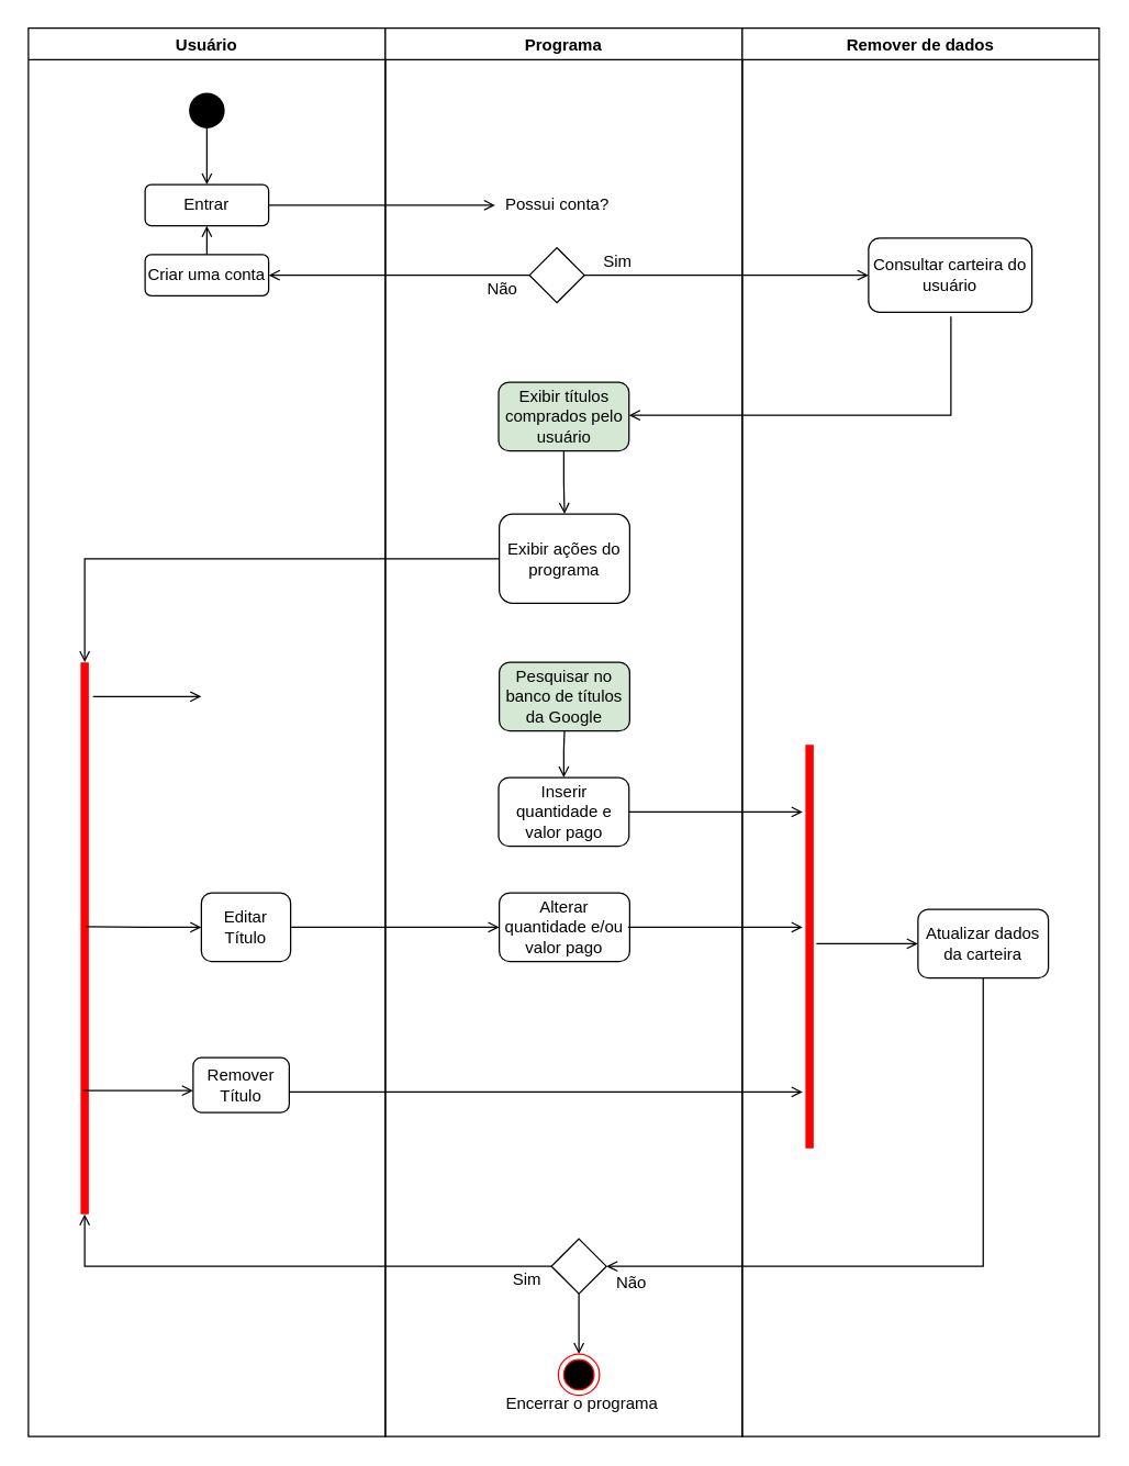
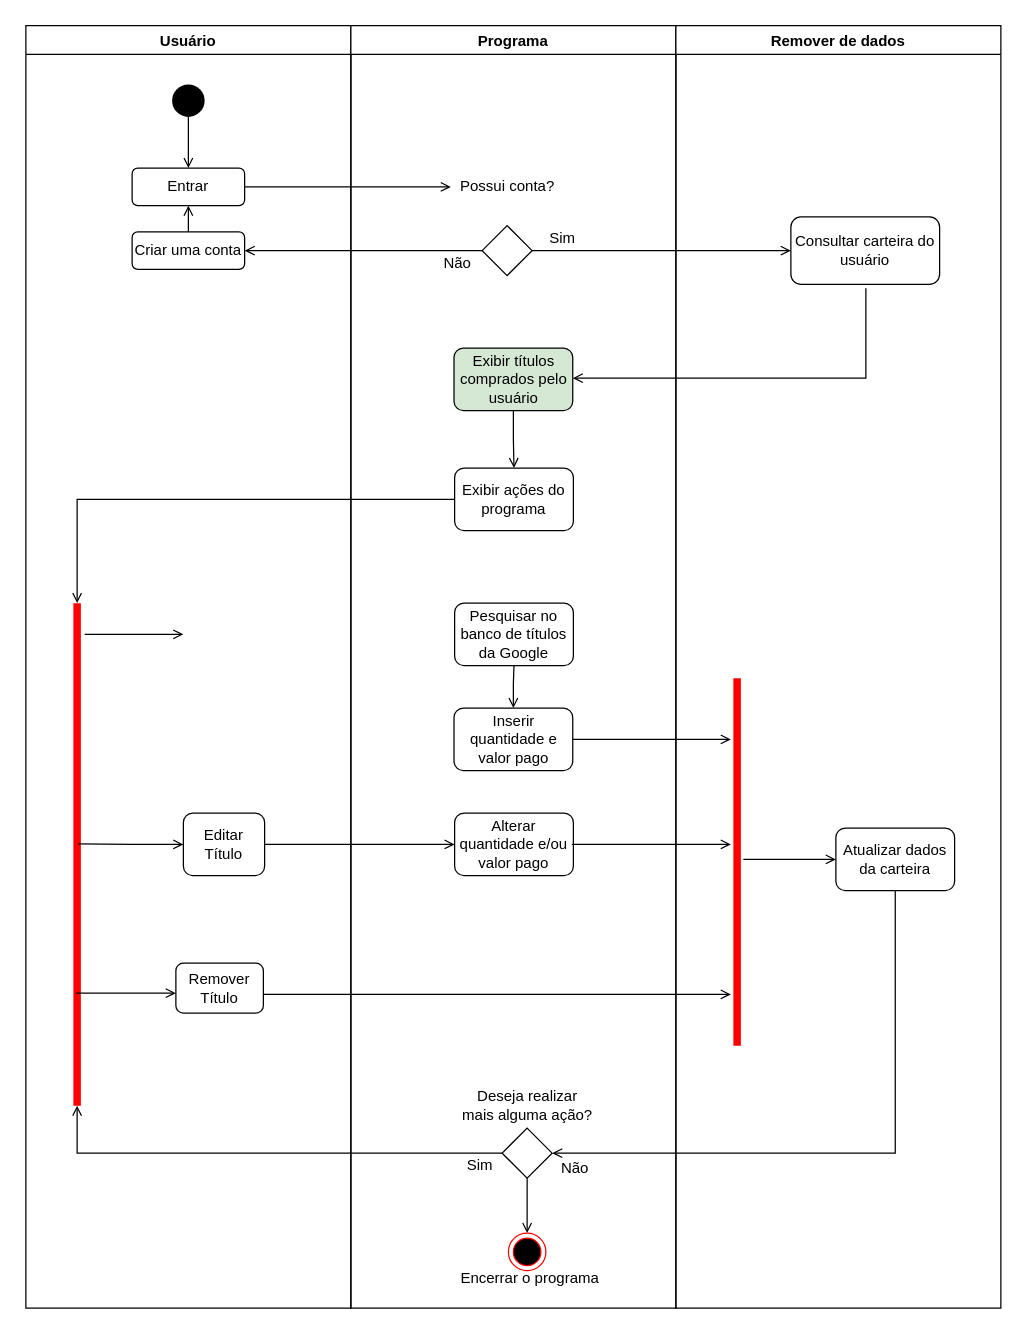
  <mxCell id="0" />
  <mxCell id="1" parent="0" />
  <mxCell id="2" value="Usuário" style="swimlane;" parent="1" vertex="1"><mxGeometry x="20" y="20" width="260" height="1026" as="geometry" /></mxCell>
  <mxCell id="3" value="" style="edgeStyle=orthogonalEdgeStyle;rounded=0;orthogonalLoop=1;jettySize=auto;html=1;endArrow=open;endFill=0;" parent="2" source="4" target="5" edge="1"><mxGeometry relative="1" as="geometry" /></mxCell>
  <mxCell id="4" value="" style="shape=waypoint;sketch=0;fillStyle=solid;size=6;pointerEvents=1;points=[];fillColor=none;resizable=0;rotatable=0;perimeter=centerPerimeter;snapToPoint=1;strokeWidth=11;" parent="2" vertex="1"><mxGeometry x="110" y="40" width="40" height="40" as="geometry" /></mxCell>
  <mxCell id="5" value="Entrar" style="rounded=1;whiteSpace=wrap;html=1;strokeWidth=1;" parent="2" vertex="1"><mxGeometry x="85" y="114" width="90" height="30" as="geometry" /></mxCell>
  <mxCell id="6" value="" style="edgeStyle=orthogonalEdgeStyle;rounded=0;orthogonalLoop=1;jettySize=auto;html=1;endArrow=open;endFill=0;" edge="1" parent="2" source="7" target="5"><mxGeometry relative="1" as="geometry" /></mxCell>
  <mxCell id="7" value="Criar uma conta" style="rounded=1;whiteSpace=wrap;html=1;strokeWidth=1;" parent="2" vertex="1"><mxGeometry x="85" y="165" width="90" height="30" as="geometry" /></mxCell>
  <mxCell id="8" value="" style="shape=line;html=1;strokeWidth=6;strokeColor=#ff0000;direction=south;" parent="2" vertex="1"><mxGeometry x="36" y="462" width="10" height="402" as="geometry" /></mxCell>
  <mxCell id="9" style="edgeStyle=orthogonalEdgeStyle;rounded=0;orthogonalLoop=1;jettySize=auto;html=1;entryX=0.458;entryY=0.4;entryDx=0;entryDy=0;entryPerimeter=0;startArrow=open;startFill=0;endArrow=none;endFill=0;" edge="1" parent="2" source="10"><mxGeometry relative="1" as="geometry"><mxPoint x="42.0" y="654.636" as="targetPoint" /></mxGeometry></mxCell>
  <mxCell id="10" value="Editar Título" style="rounded=1;whiteSpace=wrap;html=1;strokeWidth=1;" parent="2" vertex="1"><mxGeometry x="126" y="630" width="65" height="50" as="geometry" /></mxCell>
  <mxCell id="11" value="&lt;div&gt;Remover&lt;/div&gt;&lt;div&gt;Título&lt;br&gt;&lt;/div&gt;" style="rounded=1;whiteSpace=wrap;html=1;strokeWidth=1;" parent="2" vertex="1"><mxGeometry x="120" y="750" width="70" height="40" as="geometry" /></mxCell>
  <mxCell id="12" style="edgeStyle=orthogonalEdgeStyle;rounded=0;orthogonalLoop=1;jettySize=auto;html=1;startArrow=none;startFill=0;endArrow=open;endFill=0;" parent="2" edge="1"><mxGeometry relative="1" as="geometry"><mxPoint x="47" y="486.96" as="sourcePoint" /><mxPoint x="126" y="486.96" as="targetPoint" /></mxGeometry></mxCell>
  <mxCell id="13" style="edgeStyle=orthogonalEdgeStyle;rounded=0;orthogonalLoop=1;jettySize=auto;html=1;entryX=0;entryY=0.5;entryDx=0;entryDy=0;startArrow=none;startFill=0;endArrow=open;endFill=0;" parent="2" edge="1"><mxGeometry relative="1" as="geometry"><mxPoint x="40" y="774.0" as="sourcePoint" /><mxPoint x="120" y="774.0" as="targetPoint" /></mxGeometry></mxCell>
  <mxCell id="14" value="Programa" style="swimlane;" parent="1" vertex="1"><mxGeometry x="280" y="20" width="260" height="1026" as="geometry" /></mxCell>
  <mxCell id="15" value="" style="rhombus;whiteSpace=wrap;html=1;" parent="14" vertex="1"><mxGeometry x="105" y="160" width="40" height="40" as="geometry" /></mxCell>
  <mxCell id="16" value="Possui conta?" style="text;html=1;align=center;verticalAlign=middle;resizable=0;points=[];autosize=1;strokeColor=none;fillColor=none;" parent="14" vertex="1"><mxGeometry x="80" y="119" width="90" height="20" as="geometry" /></mxCell>
  <mxCell id="17" value="Sim" style="text;html=1;align=center;verticalAlign=middle;resizable=0;points=[];autosize=1;strokeColor=none;fillColor=none;" parent="14" vertex="1"><mxGeometry x="149" y="160" width="40" height="20" as="geometry" /></mxCell>
  <mxCell id="18" value="Não" style="text;html=1;align=center;verticalAlign=middle;resizable=0;points=[];autosize=1;strokeColor=none;fillColor=none;" parent="14" vertex="1"><mxGeometry x="65" y="180" width="40" height="20" as="geometry" /></mxCell>
  <mxCell id="19" style="edgeStyle=orthogonalEdgeStyle;rounded=0;orthogonalLoop=1;jettySize=auto;html=1;entryX=0.5;entryY=0;entryDx=0;entryDy=0;endArrow=open;endFill=0;" parent="14" source="20" target="21" edge="1"><mxGeometry relative="1" as="geometry" /></mxCell>
  <mxCell id="20" value="Exibir títulos comprados pelo usuário" style="rounded=1;whiteSpace=wrap;html=1;strokeWidth=1;fillColor=#d5e8d4;" parent="14" vertex="1"><mxGeometry x="82.5" y="258" width="95" height="50" as="geometry" /></mxCell>
- <mxCell id="21" value="Exibir ações do programa" style="rounded=1;whiteSpace=wrap;html=1;strokeWidth=1;" parent="14" vertex="1"><mxGeometry x="83" y="354" width="95" height="65" as="geometry" /></mxCell>
- <mxCell id="22" value="Pesquisar no banco de títulos da Google" style="rounded=1;whiteSpace=wrap;html=1;strokeWidth=1;fillColor=#d5e8d4;" vertex="1" parent="14"><mxGeometry x="83" y="462" width="95" height="50" as="geometry" /></mxCell>
+ <mxCell id="21" value="Exibir ações do programa" style="rounded=1;whiteSpace=wrap;html=1;strokeWidth=1;" parent="14" vertex="1"><mxGeometry x="83" y="354" width="95" height="50" as="geometry" /></mxCell>
+ <mxCell id="22" value="Pesquisar no banco de títulos da Google" style="rounded=1;whiteSpace=wrap;html=1;strokeWidth=1;" vertex="1" parent="14"><mxGeometry x="83" y="462" width="95" height="50" as="geometry" /></mxCell>
  <mxCell id="23" value="" style="edgeStyle=orthogonalEdgeStyle;rounded=0;orthogonalLoop=1;jettySize=auto;html=1;startArrow=open;startFill=0;endArrow=none;endFill=0;" edge="1" parent="14" source="24" target="22"><mxGeometry relative="1" as="geometry" /></mxCell>
  <mxCell id="24" value="Inserir quantidade e valor pago" style="rounded=1;whiteSpace=wrap;html=1;strokeWidth=1;" vertex="1" parent="14"><mxGeometry x="82.5" y="546" width="95" height="50" as="geometry" /></mxCell>
  <mxCell id="25" value="Alterar quantidade e/ou valor pago" style="rounded=1;whiteSpace=wrap;html=1;strokeWidth=1;" vertex="1" parent="14"><mxGeometry x="83" y="630" width="95" height="50" as="geometry" /></mxCell>
  <mxCell id="26" value="" style="rhombus;whiteSpace=wrap;html=1;" vertex="1" parent="14"><mxGeometry x="121" y="882" width="40" height="40" as="geometry" /></mxCell>
  <mxCell id="27" value="Sim" style="text;html=1;align=center;verticalAlign=middle;resizable=0;points=[];autosize=1;strokeColor=none;fillColor=none;" vertex="1" parent="14"><mxGeometry x="83" y="902" width="40" height="20" as="geometry" /></mxCell>
  <mxCell id="28" value="Não" style="text;html=1;align=center;verticalAlign=middle;resizable=0;points=[];autosize=1;strokeColor=none;fillColor=none;" vertex="1" parent="14"><mxGeometry x="161" y="902" width="36" height="24" as="geometry" /></mxCell>
+ <mxCell id="29" value="Deseja realizar &lt;br&gt;mais alguma ação?" style="text;html=1;align=center;verticalAlign=middle;resizable=0;points=[];autosize=1;strokeColor=none;fillColor=none;" vertex="1" parent="14"><mxGeometry x="81" y="846" width="120" height="36" as="geometry" /></mxCell>
  <mxCell id="30" style="edgeStyle=orthogonalEdgeStyle;rounded=0;orthogonalLoop=1;jettySize=auto;html=1;startArrow=open;startFill=0;endArrow=none;endFill=0;" edge="1" parent="14" source="31" target="26"><mxGeometry relative="1" as="geometry" /></mxCell>
  <mxCell id="31" value="" style="ellipse;html=1;shape=endState;fillColor=#000000;strokeColor=#ff0000;" vertex="1" parent="14"><mxGeometry x="126" y="966" width="30" height="30" as="geometry" /></mxCell>
  <mxCell id="32" value="Encerrar o programa " style="text;html=1;align=center;verticalAlign=middle;resizable=0;points=[];autosize=1;strokeColor=none;fillColor=none;" vertex="1" parent="14"><mxGeometry x="77" y="990" width="132" height="24" as="geometry" /></mxCell>
  <mxCell id="33" style="edgeStyle=orthogonalEdgeStyle;rounded=0;orthogonalLoop=1;jettySize=auto;html=1;endArrow=open;endFill=0;" parent="1" source="5" target="16" edge="1"><mxGeometry relative="1" as="geometry"><Array as="points"><mxPoint x="308" y="149" /><mxPoint x="308" y="149" /></Array></mxGeometry></mxCell>
  <mxCell id="34" style="edgeStyle=orthogonalEdgeStyle;rounded=0;orthogonalLoop=1;jettySize=auto;html=1;endArrow=open;endFill=0;" parent="1" source="21" target="8" edge="1"><mxGeometry relative="1" as="geometry"><mxPoint x="423.5" y="674" as="targetPoint" /></mxGeometry></mxCell>
  <mxCell id="35" value="Consultar carteira do usuário" style="rounded=1;whiteSpace=wrap;html=1;strokeWidth=1;" parent="1" vertex="1"><mxGeometry x="632" y="173" width="119" height="54" as="geometry" /></mxCell>
  <mxCell id="36" style="edgeStyle=orthogonalEdgeStyle;rounded=0;orthogonalLoop=1;jettySize=auto;html=1;entryX=0;entryY=0.5;entryDx=0;entryDy=0;endArrow=open;endFill=0;" edge="1" parent="1" source="15" target="35"><mxGeometry relative="1" as="geometry"><Array as="points"><mxPoint x="632" y="200" /></Array></mxGeometry></mxCell>
  <mxCell id="37" value="Remover de dados " style="swimlane;" vertex="1" parent="1"><mxGeometry x="540" y="20" width="260" height="1026" as="geometry" /></mxCell>
  <mxCell id="38" value="" style="edgeStyle=orthogonalEdgeStyle;rounded=0;orthogonalLoop=1;jettySize=auto;html=1;startArrow=open;startFill=0;endArrow=none;endFill=0;" edge="1" parent="37" source="39" target="40"><mxGeometry relative="1" as="geometry"><Array as="points"><mxPoint x="104" y="667" /><mxPoint x="104" y="667" /></Array></mxGeometry></mxCell>
  <mxCell id="39" value="Atualizar dados da carteira" style="rounded=1;whiteSpace=wrap;html=1;strokeWidth=1;" vertex="1" parent="37"><mxGeometry x="128" y="642" width="95" height="50" as="geometry" /></mxCell>
  <mxCell id="40" value="" style="shape=line;html=1;strokeWidth=6;strokeColor=#ff0000;direction=south;" vertex="1" parent="37"><mxGeometry x="44" y="522" width="10" height="294" as="geometry" /></mxCell>
  <mxCell id="41" style="edgeStyle=orthogonalEdgeStyle;rounded=0;orthogonalLoop=1;jettySize=auto;html=1;entryX=1;entryY=0.5;entryDx=0;entryDy=0;endArrow=open;endFill=0;" edge="1" parent="1" source="15" target="7"><mxGeometry relative="1" as="geometry" /></mxCell>
  <mxCell id="42" style="edgeStyle=orthogonalEdgeStyle;rounded=0;orthogonalLoop=1;jettySize=auto;html=1;endArrow=none;endFill=0;startArrow=open;startFill=0;" edge="1" parent="1" source="20"><mxGeometry relative="1" as="geometry"><mxPoint x="692" y="230" as="targetPoint" /><Array as="points"><mxPoint x="692" y="302" /><mxPoint x="692" y="230" /></Array></mxGeometry></mxCell>
  <mxCell id="43" style="edgeStyle=orthogonalEdgeStyle;rounded=0;orthogonalLoop=1;jettySize=auto;html=1;entryX=1;entryY=0.5;entryDx=0;entryDy=0;startArrow=open;startFill=0;endArrow=none;endFill=0;" edge="1" parent="1" source="25" target="10"><mxGeometry relative="1" as="geometry" /></mxCell>
  <mxCell id="44" style="edgeStyle=orthogonalEdgeStyle;rounded=0;orthogonalLoop=1;jettySize=auto;html=1;entryX=1;entryY=0.5;entryDx=0;entryDy=0;startArrow=open;startFill=0;endArrow=none;endFill=0;" edge="1" parent="1" source="40" target="24"><mxGeometry relative="1" as="geometry"><Array as="points"><mxPoint x="589" y="591" /></Array></mxGeometry></mxCell>
  <mxCell id="45" style="edgeStyle=orthogonalEdgeStyle;rounded=0;orthogonalLoop=1;jettySize=auto;html=1;startArrow=open;startFill=0;endArrow=none;endFill=0;" edge="1" parent="1" target="11"><mxGeometry relative="1" as="geometry"><mxPoint x="584" y="795" as="sourcePoint" /><Array as="points"><mxPoint x="476" y="795" /><mxPoint x="476" y="795" /></Array></mxGeometry></mxCell>
  <mxCell id="46" style="edgeStyle=orthogonalEdgeStyle;rounded=0;orthogonalLoop=1;jettySize=auto;html=1;startArrow=open;startFill=0;endArrow=none;endFill=0;entryX=0.987;entryY=0.5;entryDx=0;entryDy=0;entryPerimeter=0;" edge="1" parent="1" source="40" target="25"><mxGeometry relative="1" as="geometry"><mxPoint x="464" y="698" as="targetPoint" /><Array as="points"><mxPoint x="457" y="674" /></Array></mxGeometry></mxCell>
  <mxCell id="47" style="edgeStyle=orthogonalEdgeStyle;rounded=0;orthogonalLoop=1;jettySize=auto;html=1;entryX=0.5;entryY=1;entryDx=0;entryDy=0;startArrow=open;startFill=0;endArrow=none;endFill=0;" edge="1" parent="1" source="26" target="39"><mxGeometry relative="1" as="geometry" /></mxCell>
  <mxCell id="48" style="edgeStyle=orthogonalEdgeStyle;rounded=0;orthogonalLoop=1;jettySize=auto;html=1;entryX=0;entryY=0.5;entryDx=0;entryDy=0;startArrow=open;startFill=0;endArrow=none;endFill=0;" edge="1" parent="1" source="8" target="26"><mxGeometry relative="1" as="geometry"><Array as="points"><mxPoint x="61" y="922" /></Array></mxGeometry></mxCell>
